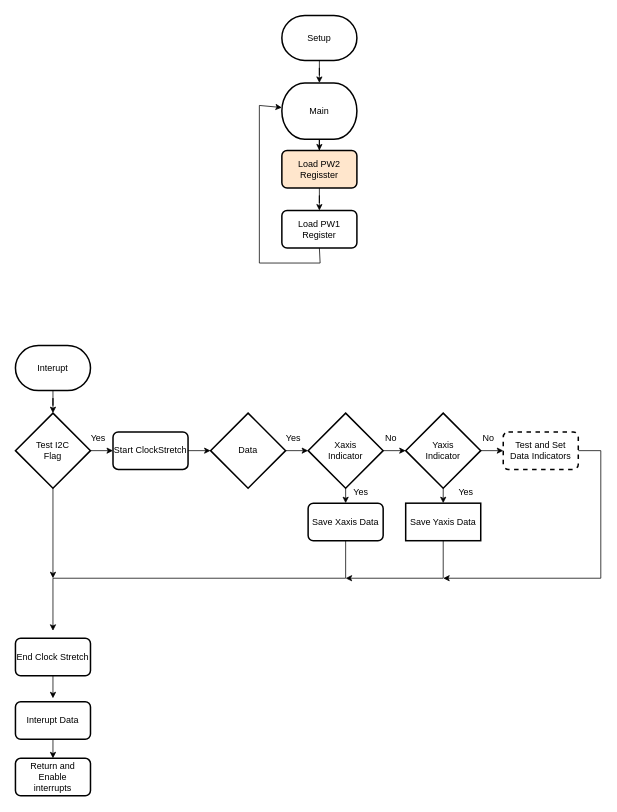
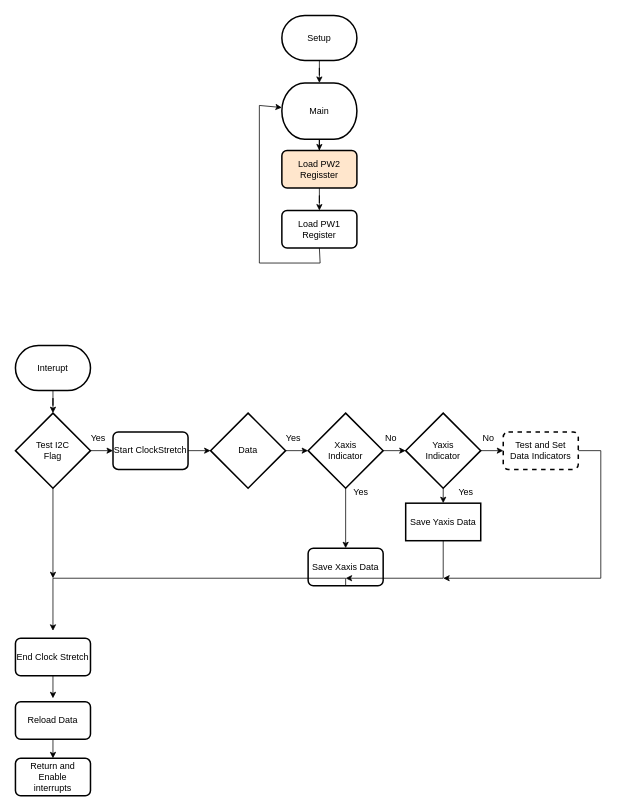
  <mxCell id="0" />
  <mxCell id="1" parent="0" />
  <mxCell id="2" value="" style="edgeStyle=orthogonalEdgeStyle;rounded=0;orthogonalLoop=1;jettySize=auto;html=1;entryX=0.5;entryY=0;entryDx=0;entryDy=0;" edge="1" parent="1" source="3" target="7"><mxGeometry relative="1" as="geometry" /></mxCell>
  <mxCell id="3" value="Main" style="strokeWidth=2;html=1;shape=mxgraph.flowchart.terminator;whiteSpace=wrap;" vertex="1" parent="1"><mxGeometry x="375" y="110" width="100" height="75" as="geometry" /></mxCell>
  <mxCell id="4" value="" style="edgeStyle=orthogonalEdgeStyle;rounded=0;orthogonalLoop=1;jettySize=auto;html=1;" edge="1" parent="1" source="5" target="3"><mxGeometry relative="1" as="geometry" /></mxCell>
  <mxCell id="5" value="Setup" style="strokeWidth=2;html=1;shape=mxgraph.flowchart.terminator;whiteSpace=wrap;" vertex="1" parent="1"><mxGeometry x="375" y="20" width="100" height="60" as="geometry" /></mxCell>
  <mxCell id="6" value="" style="edgeStyle=orthogonalEdgeStyle;rounded=0;orthogonalLoop=1;jettySize=auto;html=1;" edge="1" parent="1" source="7" target="8"><mxGeometry relative="1" as="geometry" /></mxCell>
  <mxCell id="7" value="&lt;div&gt;Load PW2 &lt;br&gt;&lt;/div&gt;&lt;div&gt;Regisster&lt;br&gt;&lt;/div&gt;" style="rounded=1;whiteSpace=wrap;html=1;absoluteArcSize=1;arcSize=14;strokeWidth=2;fillColor=#ffe6cc;" vertex="1" parent="1"><mxGeometry x="375" y="200" width="100" height="50" as="geometry" /></mxCell>
  <mxCell id="8" value="&lt;div&gt;Load PW1&lt;/div&gt;&lt;div&gt;Register&lt;br&gt;&lt;/div&gt;" style="rounded=1;whiteSpace=wrap;html=1;absoluteArcSize=1;arcSize=14;strokeWidth=2;" vertex="1" parent="1"><mxGeometry x="375" y="280" width="100" height="50" as="geometry" /></mxCell>
  <mxCell id="9" value="" style="endArrow=classic;html=1;rounded=0;exitX=0.5;exitY=1;exitDx=0;exitDy=0;" edge="1" parent="1" source="8" target="3"><mxGeometry width="50" height="50" relative="1" as="geometry"><mxPoint x="425" y="410" as="sourcePoint" /><mxPoint x="345" y="480" as="targetPoint" /><Array as="points"><mxPoint x="426" y="350" /><mxPoint x="345" y="350" /><mxPoint x="345" y="140" /></Array></mxGeometry></mxCell>
  <mxCell id="10" value="" style="edgeStyle=orthogonalEdgeStyle;rounded=0;orthogonalLoop=1;jettySize=auto;html=1;" edge="1" parent="1" source="11" target="12"><mxGeometry relative="1" as="geometry" /></mxCell>
  <mxCell id="11" value="Interupt" style="strokeWidth=2;html=1;shape=mxgraph.flowchart.terminator;whiteSpace=wrap;" vertex="1" parent="1"><mxGeometry x="20" y="460" width="100" height="60" as="geometry" /></mxCell>
  <mxCell id="12" value="&lt;div&gt;Test I2C&lt;/div&gt;&lt;div&gt;Flag&lt;br&gt;&lt;/div&gt;" style="strokeWidth=2;html=1;shape=mxgraph.flowchart.decision;whiteSpace=wrap;" vertex="1" parent="1"><mxGeometry x="20" y="550" width="100" height="100" as="geometry" /></mxCell>
  <mxCell id="13" value="Start ClockStretch" style="rounded=1;whiteSpace=wrap;html=1;absoluteArcSize=1;arcSize=14;strokeWidth=2;" vertex="1" parent="1"><mxGeometry x="150" y="575" width="100" height="50" as="geometry" /></mxCell>
  <mxCell id="14" value="Data" style="strokeWidth=2;html=1;shape=mxgraph.flowchart.decision;whiteSpace=wrap;" vertex="1" parent="1"><mxGeometry x="280" y="550" width="100" height="100" as="geometry" /></mxCell>
  <mxCell id="15" value="&lt;div&gt;Xaxis&lt;br&gt;&lt;/div&gt;&lt;div&gt;Indicator&lt;br&gt;&lt;/div&gt;" style="strokeWidth=2;html=1;shape=mxgraph.flowchart.decision;whiteSpace=wrap;" vertex="1" parent="1"><mxGeometry x="410" y="550" width="100" height="100" as="geometry" /></mxCell>
  <mxCell id="16" value="&lt;div&gt;Yaxis&lt;br&gt;&lt;/div&gt;&lt;div&gt;Indicator&lt;br&gt;&lt;/div&gt;" style="strokeWidth=2;html=1;shape=mxgraph.flowchart.decision;whiteSpace=wrap;" vertex="1" parent="1"><mxGeometry x="540" y="550" width="100" height="100" as="geometry" /></mxCell>
  <mxCell id="17" value="" style="endArrow=classic;html=1;rounded=0;exitX=1;exitY=0.5;exitDx=0;exitDy=0;exitPerimeter=0;entryX=0;entryY=0.5;entryDx=0;entryDy=0;entryPerimeter=0;" edge="1" parent="1" source="14" target="15"><mxGeometry width="50" height="50" relative="1" as="geometry"><mxPoint x="480" y="730" as="sourcePoint" /><mxPoint x="530" y="680" as="targetPoint" /></mxGeometry></mxCell>
  <mxCell id="18" value="" style="endArrow=classic;html=1;rounded=0;entryX=0;entryY=0.5;entryDx=0;entryDy=0;entryPerimeter=0;" edge="1" parent="1" target="16"><mxGeometry width="50" height="50" relative="1" as="geometry"><mxPoint x="510" y="600" as="sourcePoint" /><mxPoint x="420" y="610" as="targetPoint" /></mxGeometry></mxCell>
  <mxCell id="19" value="Yes" style="text;html=1;align=center;verticalAlign=middle;resizable=0;points=[];autosize=1;strokeColor=none;fillColor=none;" vertex="1" parent="1"><mxGeometry x="370" y="568" width="40" height="30" as="geometry" /></mxCell>
  <mxCell id="20" value="No" style="text;html=1;align=center;verticalAlign=middle;resizable=0;points=[];autosize=1;strokeColor=none;fillColor=none;" vertex="1" parent="1"><mxGeometry x="500" y="568" width="40" height="30" as="geometry" /></mxCell>
  <mxCell id="21" value="" style="endArrow=classic;html=1;rounded=0;exitX=1;exitY=0.5;exitDx=0;exitDy=0;exitPerimeter=0;entryX=0;entryY=0.5;entryDx=0;entryDy=0;" edge="1" parent="1" source="12" target="13"><mxGeometry width="50" height="50" relative="1" as="geometry"><mxPoint x="190" y="660" as="sourcePoint" /><mxPoint x="240" y="610" as="targetPoint" /></mxGeometry></mxCell>
  <mxCell id="22" value="Yes" style="text;html=1;align=center;verticalAlign=middle;resizable=0;points=[];autosize=1;strokeColor=none;fillColor=none;" vertex="1" parent="1"><mxGeometry x="110" y="568" width="40" height="30" as="geometry" /></mxCell>
  <mxCell id="23" value="" style="endArrow=classic;html=1;rounded=0;entryX=0;entryY=0.5;entryDx=0;entryDy=0;entryPerimeter=0;exitX=1;exitY=0.5;exitDx=0;exitDy=0;" edge="1" parent="1" source="13" target="14"><mxGeometry width="50" height="50" relative="1" as="geometry"><mxPoint x="190" y="660" as="sourcePoint" /><mxPoint x="240" y="610" as="targetPoint" /></mxGeometry></mxCell>
  <mxCell id="24" value="" style="endArrow=classic;html=1;rounded=0;exitX=1;exitY=0.5;exitDx=0;exitDy=0;exitPerimeter=0;entryX=0;entryY=0.5;entryDx=0;entryDy=0;" edge="1" parent="1" target="26"><mxGeometry width="50" height="50" relative="1" as="geometry"><mxPoint x="640" y="600" as="sourcePoint" /><mxPoint x="630" y="700" as="targetPoint" /></mxGeometry></mxCell>
- <mxCell id="25" value="Save Xaxis Data" style="rounded=1;whiteSpace=wrap;html=1;absoluteArcSize=1;arcSize=14;strokeWidth=2;" vertex="1" parent="1"><mxGeometry x="410" y="670" width="100" height="50" as="geometry" /></mxCell>
+ <mxCell id="25" value="Save Xaxis Data" style="rounded=1;whiteSpace=wrap;html=1;absoluteArcSize=1;arcSize=14;strokeWidth=2;" vertex="1" parent="1"><mxGeometry x="410" y="730" width="100" height="50" as="geometry" /></mxCell>
  <mxCell id="26" value="&lt;div&gt;Test and Set &lt;br&gt;&lt;/div&gt;&lt;div&gt;Data Indicators &lt;br&gt;&lt;/div&gt;" style="rounded=1;whiteSpace=wrap;html=1;absoluteArcSize=1;arcSize=14;strokeWidth=2;dashed=1;" vertex="1" parent="1"><mxGeometry x="670" y="575" width="100" height="50" as="geometry" /></mxCell>
  <mxCell id="27" value="Save Yaxis Data" style="whiteSpace=wrap;html=1;absoluteArcSize=1;arcSize=14;strokeWidth=2;rounded=0;" vertex="1" parent="1"><mxGeometry x="540" y="670" width="100" height="50" as="geometry" /></mxCell>
  <mxCell id="28" value="" style="endArrow=classic;html=1;rounded=0;exitX=0.5;exitY=1;exitDx=0;exitDy=0;exitPerimeter=0;entryX=0.5;entryY=0;entryDx=0;entryDy=0;" edge="1" parent="1" source="15" target="25"><mxGeometry width="50" height="50" relative="1" as="geometry"><mxPoint x="530" y="650" as="sourcePoint" /><mxPoint x="580" y="600" as="targetPoint" /></mxGeometry></mxCell>
  <mxCell id="29" value="" style="endArrow=classic;html=1;rounded=0;exitX=0.5;exitY=1;exitDx=0;exitDy=0;exitPerimeter=0;entryX=0.5;entryY=0;entryDx=0;entryDy=0;" edge="1" parent="1" source="16" target="27"><mxGeometry width="50" height="50" relative="1" as="geometry"><mxPoint x="470" y="660" as="sourcePoint" /><mxPoint x="470" y="680" as="targetPoint" /></mxGeometry></mxCell>
  <mxCell id="30" value="Yes" style="text;html=1;align=center;verticalAlign=middle;resizable=0;points=[];autosize=1;strokeColor=none;fillColor=none;" vertex="1" parent="1"><mxGeometry x="460" y="640" width="40" height="30" as="geometry" /></mxCell>
  <mxCell id="31" value="Yes" style="text;html=1;align=center;verticalAlign=middle;resizable=0;points=[];autosize=1;strokeColor=none;fillColor=none;" vertex="1" parent="1"><mxGeometry x="600" y="640" width="40" height="30" as="geometry" /></mxCell>
  <mxCell id="32" value="No" style="text;html=1;align=center;verticalAlign=middle;resizable=0;points=[];autosize=1;strokeColor=none;fillColor=none;" vertex="1" parent="1"><mxGeometry x="630" y="568" width="40" height="30" as="geometry" /></mxCell>
  <mxCell id="33" value="" style="endArrow=classic;html=1;rounded=0;exitX=1;exitY=0.5;exitDx=0;exitDy=0;" edge="1" parent="1" source="26"><mxGeometry width="50" height="50" relative="1" as="geometry"><mxPoint x="350" y="720" as="sourcePoint" /><mxPoint x="590" y="770" as="targetPoint" /><Array as="points"><mxPoint x="800" y="600" /><mxPoint x="800" y="770" /></Array></mxGeometry></mxCell>
  <mxCell id="34" value="" style="endArrow=classic;html=1;rounded=0;exitX=0.5;exitY=1;exitDx=0;exitDy=0;" edge="1" parent="1" source="27"><mxGeometry width="50" height="50" relative="1" as="geometry"><mxPoint x="870" y="740" as="sourcePoint" /><mxPoint x="460" y="770" as="targetPoint" /><Array as="points"><mxPoint x="590" y="770" /></Array></mxGeometry></mxCell>
  <mxCell id="35" value="" style="endArrow=classic;html=1;rounded=0;exitX=0.5;exitY=1;exitDx=0;exitDy=0;" edge="1" parent="1" source="25"><mxGeometry width="50" height="50" relative="1" as="geometry"><mxPoint x="880" y="750" as="sourcePoint" /><mxPoint x="70" y="840" as="targetPoint" /><Array as="points"><mxPoint x="460" y="770" /><mxPoint x="70" y="770" /></Array></mxGeometry></mxCell>
  <mxCell id="36" value="" style="edgeStyle=orthogonalEdgeStyle;rounded=0;orthogonalLoop=1;jettySize=auto;html=1;" edge="1" parent="1" source="37"><mxGeometry relative="1" as="geometry"><mxPoint x="70" y="930" as="targetPoint" /></mxGeometry></mxCell>
  <mxCell id="37" value="End Clock Stretch" style="rounded=1;whiteSpace=wrap;html=1;absoluteArcSize=1;arcSize=14;strokeWidth=2;" vertex="1" parent="1"><mxGeometry x="20" y="850" width="100" height="50" as="geometry" /></mxCell>
- <mxCell id="38" value="Interupt Data" style="rounded=1;whiteSpace=wrap;html=1;absoluteArcSize=1;arcSize=14;strokeWidth=2;" vertex="1" parent="1"><mxGeometry x="20" y="934.5" width="100" height="50" as="geometry" /></mxCell>
+ <mxCell id="38" value="Reload Data" style="rounded=1;whiteSpace=wrap;html=1;absoluteArcSize=1;arcSize=14;strokeWidth=2;" vertex="1" parent="1"><mxGeometry x="20" y="934.5" width="100" height="50" as="geometry" /></mxCell>
  <mxCell id="39" value="&lt;div&gt;Return and Enable &lt;br&gt;&lt;/div&gt;&lt;div&gt;interrupts&lt;br&gt;&lt;/div&gt;" style="rounded=1;whiteSpace=wrap;html=1;absoluteArcSize=1;arcSize=14;strokeWidth=2;" vertex="1" parent="1"><mxGeometry x="20" y="1010" width="100" height="50" as="geometry" /></mxCell>
  <mxCell id="40" value="" style="endArrow=classic;html=1;rounded=0;exitX=0.5;exitY=1;exitDx=0;exitDy=0;" edge="1" parent="1" source="38" target="39"><mxGeometry width="50" height="50" relative="1" as="geometry"><mxPoint x="110" y="960" as="sourcePoint" /><mxPoint x="160" y="910" as="targetPoint" /></mxGeometry></mxCell>
  <mxCell id="41" value="" style="endArrow=classic;html=1;rounded=0;exitX=0.5;exitY=1;exitDx=0;exitDy=0;exitPerimeter=0;" edge="1" parent="1" source="12"><mxGeometry width="50" height="50" relative="1" as="geometry"><mxPoint x="90" y="910" as="sourcePoint" /><mxPoint x="70" y="770" as="targetPoint" /></mxGeometry></mxCell>
